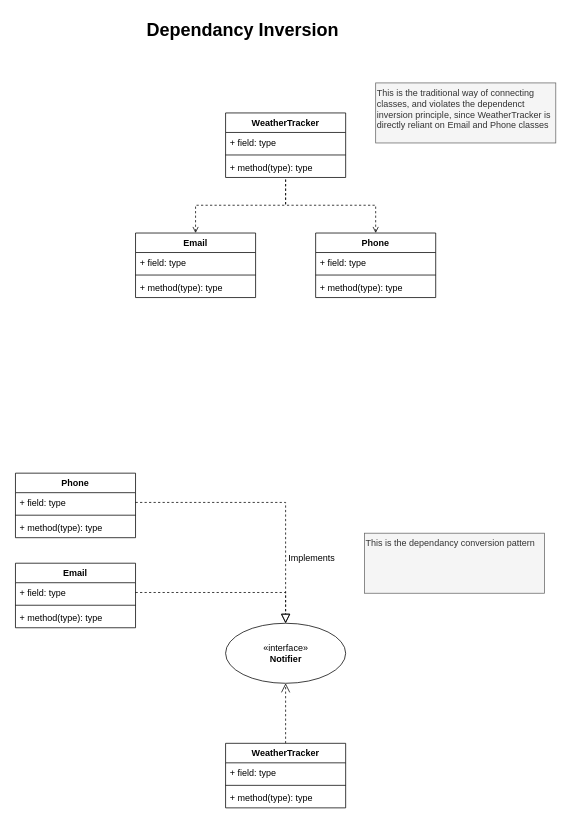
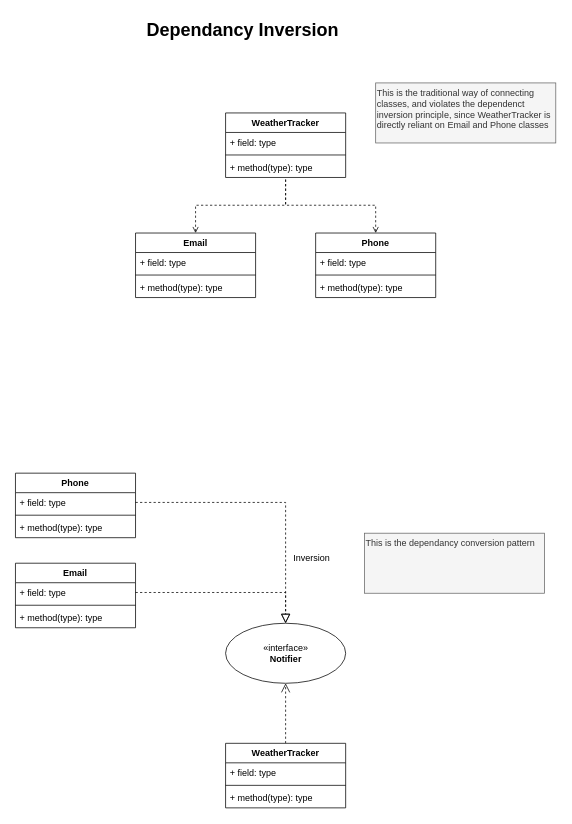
  <mxCell id="0" />
  <mxCell id="1" parent="0" />
  <mxCell id="2" value="&lt;h1&gt;Dependancy Inversion&lt;/h1&gt;" style="text;html=1;strokeColor=none;fillColor=none;spacing=5;spacingTop=-20;whiteSpace=wrap;overflow=hidden;rounded=0;" vertex="1" parent="1"><mxGeometry x="190" y="20" width="310" height="50" as="geometry" /></mxCell>
  <mxCell id="3" style="edgeStyle=orthogonalEdgeStyle;rounded=0;orthogonalLoop=1;jettySize=auto;html=1;startArrow=open;startFill=0;dashed=1;endArrow=none;endFill=0;" edge="1" parent="1" source="4" target="13"><mxGeometry relative="1" as="geometry" /></mxCell>
  <mxCell id="4" value="Email" style="swimlane;fontStyle=1;align=center;verticalAlign=top;childLayout=stackLayout;horizontal=1;startSize=26;horizontalStack=0;resizeParent=1;resizeParentMax=0;resizeLast=0;collapsible=1;marginBottom=0;" vertex="1" parent="1"><mxGeometry x="180" y="310" width="160" height="86" as="geometry" /></mxCell>
  <mxCell id="5" value="+ field: type" style="text;strokeColor=none;fillColor=none;align=left;verticalAlign=top;spacingLeft=4;spacingRight=4;overflow=hidden;rotatable=0;points=[[0,0.5],[1,0.5]];portConstraint=eastwest;" vertex="1" parent="4"><mxGeometry y="26" width="160" height="26" as="geometry" /></mxCell>
  <mxCell id="6" value="" style="line;strokeWidth=1;fillColor=none;align=left;verticalAlign=middle;spacingTop=-1;spacingLeft=3;spacingRight=3;rotatable=0;labelPosition=right;points=[];portConstraint=eastwest;" vertex="1" parent="4"><mxGeometry y="52" width="160" height="8" as="geometry" /></mxCell>
  <mxCell id="7" value="+ method(type): type" style="text;strokeColor=none;fillColor=none;align=left;verticalAlign=top;spacingLeft=4;spacingRight=4;overflow=hidden;rotatable=0;points=[[0,0.5],[1,0.5]];portConstraint=eastwest;" vertex="1" parent="4"><mxGeometry y="60" width="160" height="26" as="geometry" /></mxCell>
  <mxCell id="8" style="edgeStyle=orthogonalEdgeStyle;rounded=0;orthogonalLoop=1;jettySize=auto;html=1;startArrow=open;startFill=0;dashed=1;endArrow=none;endFill=0;" edge="1" parent="1" source="9" target="13"><mxGeometry relative="1" as="geometry" /></mxCell>
  <mxCell id="9" value="Phone" style="swimlane;fontStyle=1;align=center;verticalAlign=top;childLayout=stackLayout;horizontal=1;startSize=26;horizontalStack=0;resizeParent=1;resizeParentMax=0;resizeLast=0;collapsible=1;marginBottom=0;" vertex="1" parent="1"><mxGeometry x="420" y="310" width="160" height="86" as="geometry" /></mxCell>
  <mxCell id="10" value="+ field: type" style="text;strokeColor=none;fillColor=none;align=left;verticalAlign=top;spacingLeft=4;spacingRight=4;overflow=hidden;rotatable=0;points=[[0,0.5],[1,0.5]];portConstraint=eastwest;" vertex="1" parent="9"><mxGeometry y="26" width="160" height="26" as="geometry" /></mxCell>
  <mxCell id="11" value="" style="line;strokeWidth=1;fillColor=none;align=left;verticalAlign=middle;spacingTop=-1;spacingLeft=3;spacingRight=3;rotatable=0;labelPosition=right;points=[];portConstraint=eastwest;" vertex="1" parent="9"><mxGeometry y="52" width="160" height="8" as="geometry" /></mxCell>
  <mxCell id="12" value="+ method(type): type" style="text;strokeColor=none;fillColor=none;align=left;verticalAlign=top;spacingLeft=4;spacingRight=4;overflow=hidden;rotatable=0;points=[[0,0.5],[1,0.5]];portConstraint=eastwest;" vertex="1" parent="9"><mxGeometry y="60" width="160" height="26" as="geometry" /></mxCell>
  <mxCell id="13" value="WeatherTracker" style="swimlane;fontStyle=1;align=center;verticalAlign=top;childLayout=stackLayout;horizontal=1;startSize=26;horizontalStack=0;resizeParent=1;resizeParentMax=0;resizeLast=0;collapsible=1;marginBottom=0;" vertex="1" parent="1"><mxGeometry x="300" y="150" width="160" height="86" as="geometry" /></mxCell>
  <mxCell id="14" value="+ field: type" style="text;strokeColor=none;fillColor=none;align=left;verticalAlign=top;spacingLeft=4;spacingRight=4;overflow=hidden;rotatable=0;points=[[0,0.5],[1,0.5]];portConstraint=eastwest;" vertex="1" parent="13"><mxGeometry y="26" width="160" height="26" as="geometry" /></mxCell>
  <mxCell id="15" value="" style="line;strokeWidth=1;fillColor=none;align=left;verticalAlign=middle;spacingTop=-1;spacingLeft=3;spacingRight=3;rotatable=0;labelPosition=right;points=[];portConstraint=eastwest;" vertex="1" parent="13"><mxGeometry y="52" width="160" height="8" as="geometry" /></mxCell>
  <mxCell id="16" value="+ method(type): type" style="text;strokeColor=none;fillColor=none;align=left;verticalAlign=top;spacingLeft=4;spacingRight=4;overflow=hidden;rotatable=0;points=[[0,0.5],[1,0.5]];portConstraint=eastwest;" vertex="1" parent="13"><mxGeometry y="60" width="160" height="26" as="geometry" /></mxCell>
  <mxCell id="17" value="This is the traditional way of connecting classes, and violates the dependenct inversion principle, since WeatherTracker is directly reliant on Email and Phone classes" style="text;html=1;strokeColor=#666666;fillColor=#f5f5f5;align=left;verticalAlign=top;whiteSpace=wrap;rounded=0;fontColor=#333333;" vertex="1" parent="1"><mxGeometry x="500" y="110" width="240" height="80" as="geometry" /></mxCell>
  <mxCell id="18" value="Email" style="swimlane;fontStyle=1;align=center;verticalAlign=top;childLayout=stackLayout;horizontal=1;startSize=26;horizontalStack=0;resizeParent=1;resizeParentMax=0;resizeLast=0;collapsible=1;marginBottom=0;" vertex="1" parent="1"><mxGeometry x="20" y="750" width="160" height="86" as="geometry" /></mxCell>
  <mxCell id="19" value="+ field: type" style="text;strokeColor=none;fillColor=none;align=left;verticalAlign=top;spacingLeft=4;spacingRight=4;overflow=hidden;rotatable=0;points=[[0,0.5],[1,0.5]];portConstraint=eastwest;" vertex="1" parent="18"><mxGeometry y="26" width="160" height="26" as="geometry" /></mxCell>
  <mxCell id="20" value="" style="line;strokeWidth=1;fillColor=none;align=left;verticalAlign=middle;spacingTop=-1;spacingLeft=3;spacingRight=3;rotatable=0;labelPosition=right;points=[];portConstraint=eastwest;" vertex="1" parent="18"><mxGeometry y="52" width="160" height="8" as="geometry" /></mxCell>
  <mxCell id="21" value="+ method(type): type" style="text;strokeColor=none;fillColor=none;align=left;verticalAlign=top;spacingLeft=4;spacingRight=4;overflow=hidden;rotatable=0;points=[[0,0.5],[1,0.5]];portConstraint=eastwest;" vertex="1" parent="18"><mxGeometry y="60" width="160" height="26" as="geometry" /></mxCell>
  <mxCell id="22" value="Phone" style="swimlane;fontStyle=1;align=center;verticalAlign=top;childLayout=stackLayout;horizontal=1;startSize=26;horizontalStack=0;resizeParent=1;resizeParentMax=0;resizeLast=0;collapsible=1;marginBottom=0;" vertex="1" parent="1"><mxGeometry x="20" y="630" width="160" height="86" as="geometry" /></mxCell>
  <mxCell id="23" value="+ field: type" style="text;strokeColor=none;fillColor=none;align=left;verticalAlign=top;spacingLeft=4;spacingRight=4;overflow=hidden;rotatable=0;points=[[0,0.5],[1,0.5]];portConstraint=eastwest;" vertex="1" parent="22"><mxGeometry y="26" width="160" height="26" as="geometry" /></mxCell>
  <mxCell id="24" value="" style="line;strokeWidth=1;fillColor=none;align=left;verticalAlign=middle;spacingTop=-1;spacingLeft=3;spacingRight=3;rotatable=0;labelPosition=right;points=[];portConstraint=eastwest;" vertex="1" parent="22"><mxGeometry y="52" width="160" height="8" as="geometry" /></mxCell>
  <mxCell id="25" value="+ method(type): type" style="text;strokeColor=none;fillColor=none;align=left;verticalAlign=top;spacingLeft=4;spacingRight=4;overflow=hidden;rotatable=0;points=[[0,0.5],[1,0.5]];portConstraint=eastwest;" vertex="1" parent="22"><mxGeometry y="60" width="160" height="26" as="geometry" /></mxCell>
  <mxCell id="26" style="edgeStyle=orthogonalEdgeStyle;rounded=0;orthogonalLoop=1;jettySize=auto;html=1;entryX=0.5;entryY=1;entryDx=0;entryDy=0;dashed=1;endArrow=open;endFill=0;endSize=10;" edge="1" parent="1" source="27" target="31"><mxGeometry relative="1" as="geometry" /></mxCell>
  <mxCell id="27" value="WeatherTracker" style="swimlane;fontStyle=1;align=center;verticalAlign=top;childLayout=stackLayout;horizontal=1;startSize=26;horizontalStack=0;resizeParent=1;resizeParentMax=0;resizeLast=0;collapsible=1;marginBottom=0;" vertex="1" parent="1"><mxGeometry x="300" y="990" width="160" height="86" as="geometry" /></mxCell>
  <mxCell id="28" value="+ field: type" style="text;strokeColor=none;fillColor=none;align=left;verticalAlign=top;spacingLeft=4;spacingRight=4;overflow=hidden;rotatable=0;points=[[0,0.5],[1,0.5]];portConstraint=eastwest;" vertex="1" parent="27"><mxGeometry y="26" width="160" height="26" as="geometry" /></mxCell>
  <mxCell id="29" value="" style="line;strokeWidth=1;fillColor=none;align=left;verticalAlign=middle;spacingTop=-1;spacingLeft=3;spacingRight=3;rotatable=0;labelPosition=right;points=[];portConstraint=eastwest;" vertex="1" parent="27"><mxGeometry y="52" width="160" height="8" as="geometry" /></mxCell>
  <mxCell id="30" value="+ method(type): type" style="text;strokeColor=none;fillColor=none;align=left;verticalAlign=top;spacingLeft=4;spacingRight=4;overflow=hidden;rotatable=0;points=[[0,0.5],[1,0.5]];portConstraint=eastwest;" vertex="1" parent="27"><mxGeometry y="60" width="160" height="26" as="geometry" /></mxCell>
  <mxCell id="31" value="«interface»&lt;br&gt;&lt;b&gt;Notifier&lt;/b&gt;" style="ellipse;html=1;" vertex="1" parent="1"><mxGeometry x="300" y="830" width="160" height="80" as="geometry" /></mxCell>
- <mxCell id="32" value="Implements" style="text;html=1;strokeColor=none;fillColor=none;align=center;verticalAlign=middle;whiteSpace=wrap;rounded=0;" vertex="1" parent="1"><mxGeometry x="385" y="728" width="60" height="30" as="geometry" /></mxCell>
+ <mxCell id="32" value="Inversion" style="text;html=1;strokeColor=none;fillColor=none;align=center;verticalAlign=middle;whiteSpace=wrap;rounded=0;" vertex="1" parent="1"><mxGeometry x="385" y="728" width="60" height="30" as="geometry" /></mxCell>
  <mxCell id="33" style="edgeStyle=orthogonalEdgeStyle;rounded=0;orthogonalLoop=1;jettySize=auto;html=1;dashed=1;startArrow=none;startFill=0;endArrow=block;endFill=0;endSize=10;" edge="1" parent="1" source="19" target="31"><mxGeometry relative="1" as="geometry" /></mxCell>
  <mxCell id="34" style="edgeStyle=orthogonalEdgeStyle;rounded=0;orthogonalLoop=1;jettySize=auto;html=1;dashed=1;startArrow=none;startFill=0;endArrow=block;endFill=0;endSize=10;" edge="1" parent="1" source="23" target="31"><mxGeometry relative="1" as="geometry" /></mxCell>
  <mxCell id="35" value="This is the dependancy conversion pattern" style="text;html=1;strokeColor=#666666;fillColor=#f5f5f5;align=left;verticalAlign=top;whiteSpace=wrap;rounded=0;fontColor=#333333;" vertex="1" parent="1"><mxGeometry x="485" y="710" width="240" height="80" as="geometry" /></mxCell>
